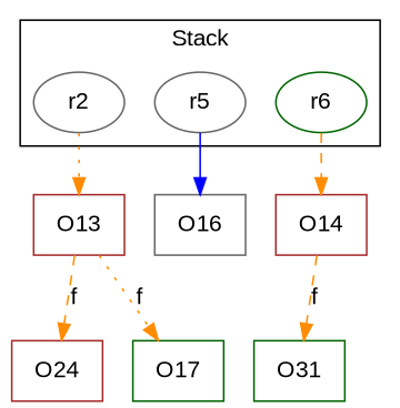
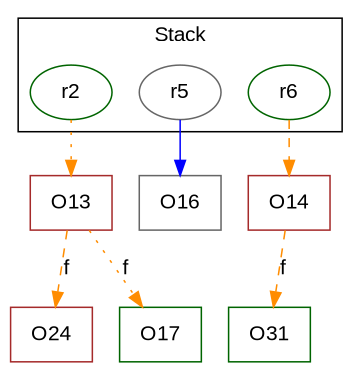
  digraph {
    fontname="Liberation Sans"
    rankDir=LR
    node [color=gray40 fontname="Liberation Sans" shape=box]
    edge [color=darkorange fontname="Liberation Sans" style=dashed]
-   r2 [shape=""]
+   r2 [color=darkgreen shape=""]
    r5 [shape=""]
    r6 [color=darkgreen shape=""]
    O13 [color=brown]
    O16
    O14 [color=brown]
    O24 [color=brown]
    O17 [color=darkgreen]
    O31 [color=darkgreen]
    subgraph cluster_1 {
      label=Stack
      r2
      r5
      r6
    }
    r2 -> O13 [style=dotted]
    r5 -> O16 [color=blue style=solid]
    r6 -> O14
    O13 -> O24 [label=f weight=0.2]
    O13 -> O17 [label=f style=dotted weight=0.2]
    O14 -> O31 [label=f weight=0.2]
  }
